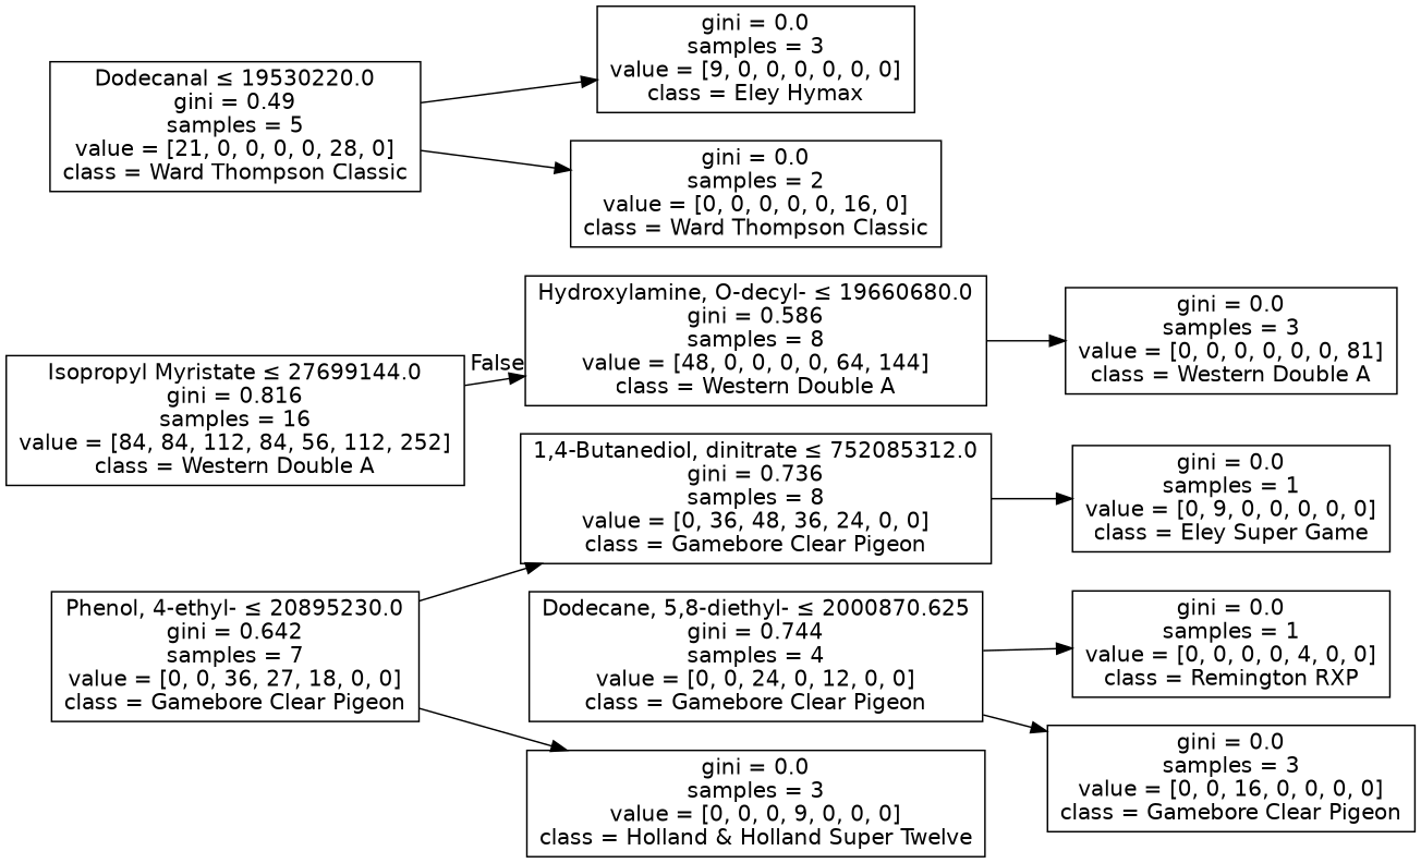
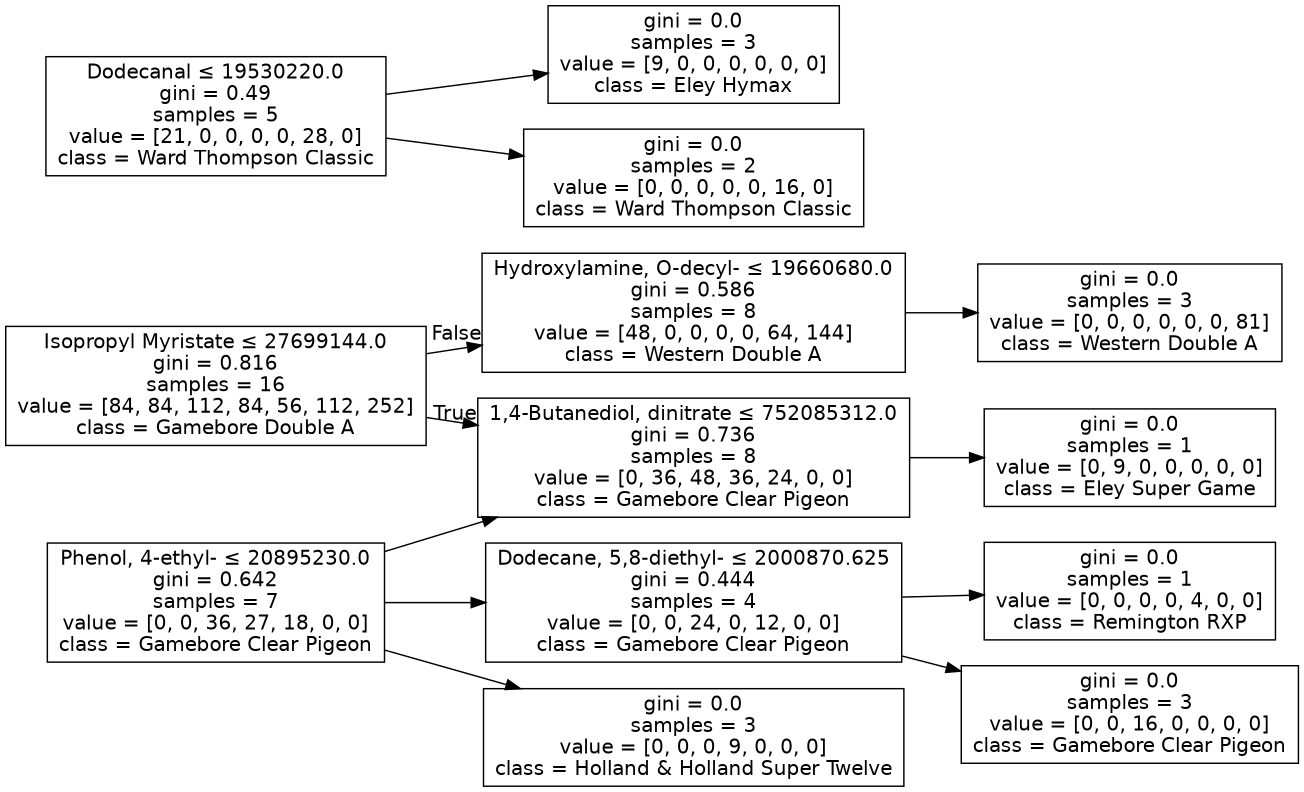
  digraph {
    rankdir=LR
    node [fontname=helvetica shape=box]
    edge [fontname=helvetica]
-   n1 [label=<Isopropyl Myristate &le; 27699144.0<br/>gini = 0.816<br/>samples = 16<br/>value = [84, 84, 112, 84, 56, 112, 252]<br/>class = Western Double A>]
+   n1 [label=<Isopropyl Myristate &le; 27699144.0<br/>gini = 0.816<br/>samples = 16<br/>value = [84, 84, 112, 84, 56, 112, 252]<br/>class = Gamebore Double A>]
    n2 [label=<1,4-Butanediol, dinitrate &le; 752085312.0<br/>gini = 0.736<br/>samples = 8<br/>value = [0, 36, 48, 36, 24, 0, 0]<br/>class = Gamebore Clear Pigeon>]
    n3 [label=<Hydroxylamine, O-decyl- &le; 19660680.0<br/>gini = 0.586<br/>samples = 8<br/>value = [48, 0, 0, 0, 0, 64, 144]<br/>class = Western Double A>]
    n4 [label=<gini = 0.0<br/>samples = 1<br/>value = [0, 9, 0, 0, 0, 0, 0]<br/>class = Eley Super Game>]
    n5 [label=<gini = 0.0<br/>samples = 3<br/>value = [0, 0, 0, 0, 0, 0, 81]<br/>class = Western Double A>]
    n6 [label=<Phenol, 4-ethyl- &le; 20895230.0<br/>gini = 0.642<br/>samples = 7<br/>value = [0, 0, 36, 27, 18, 0, 0]<br/>class = Gamebore Clear Pigeon>]
-   n7 [label=<Dodecane, 5,8-diethyl- &le; 2000870.625<br/>gini = 0.744<br/>samples = 4<br/>value = [0, 0, 24, 0, 12, 0, 0]<br/>class = Gamebore Clear Pigeon>]
+   n7 [label=<Dodecane, 5,8-diethyl- &le; 2000870.625<br/>gini = 0.444<br/>samples = 4<br/>value = [0, 0, 24, 0, 12, 0, 0]<br/>class = Gamebore Clear Pigeon>]
    n8 [label=<gini = 0.0<br/>samples = 3<br/>value = [0, 0, 0, 9, 0, 0, 0]<br/>class = Holland &amp; Holland Super Twelve>]
    n9 [label=<gini = 0.0<br/>samples = 1<br/>value = [0, 0, 0, 0, 4, 0, 0]<br/>class = Remington RXP>]
    n10 [label=<gini = 0.0<br/>samples = 3<br/>value = [0, 0, 16, 0, 0, 0, 0]<br/>class = Gamebore Clear Pigeon>]
    n11 [label=<Dodecanal &le; 19530220.0<br/>gini = 0.49<br/>samples = 5<br/>value = [21, 0, 0, 0, 0, 28, 0]<br/>class = Ward Thompson Classic>]
    n12 [label=<gini = 0.0<br/>samples = 3<br/>value = [9, 0, 0, 0, 0, 0, 0]<br/>class = Eley Hymax>]
    n13 [label=<gini = 0.0<br/>samples = 2<br/>value = [0, 0, 0, 0, 0, 16, 0]<br/>class = Ward Thompson Classic>]
+   n1 -> n2 [headlabel=True labelangle=45 labeldistance=2.5]
    n1 -> n3 [headlabel=False labelangle=-45 labeldistance=2.5]
    n2 -> n4
    n3 -> n5
    n6 -> n2
+   n6 -> n7
    n6 -> n8
    n7 -> n9
    n7 -> n10
    n11 -> n12
    n11 -> n13
  }
